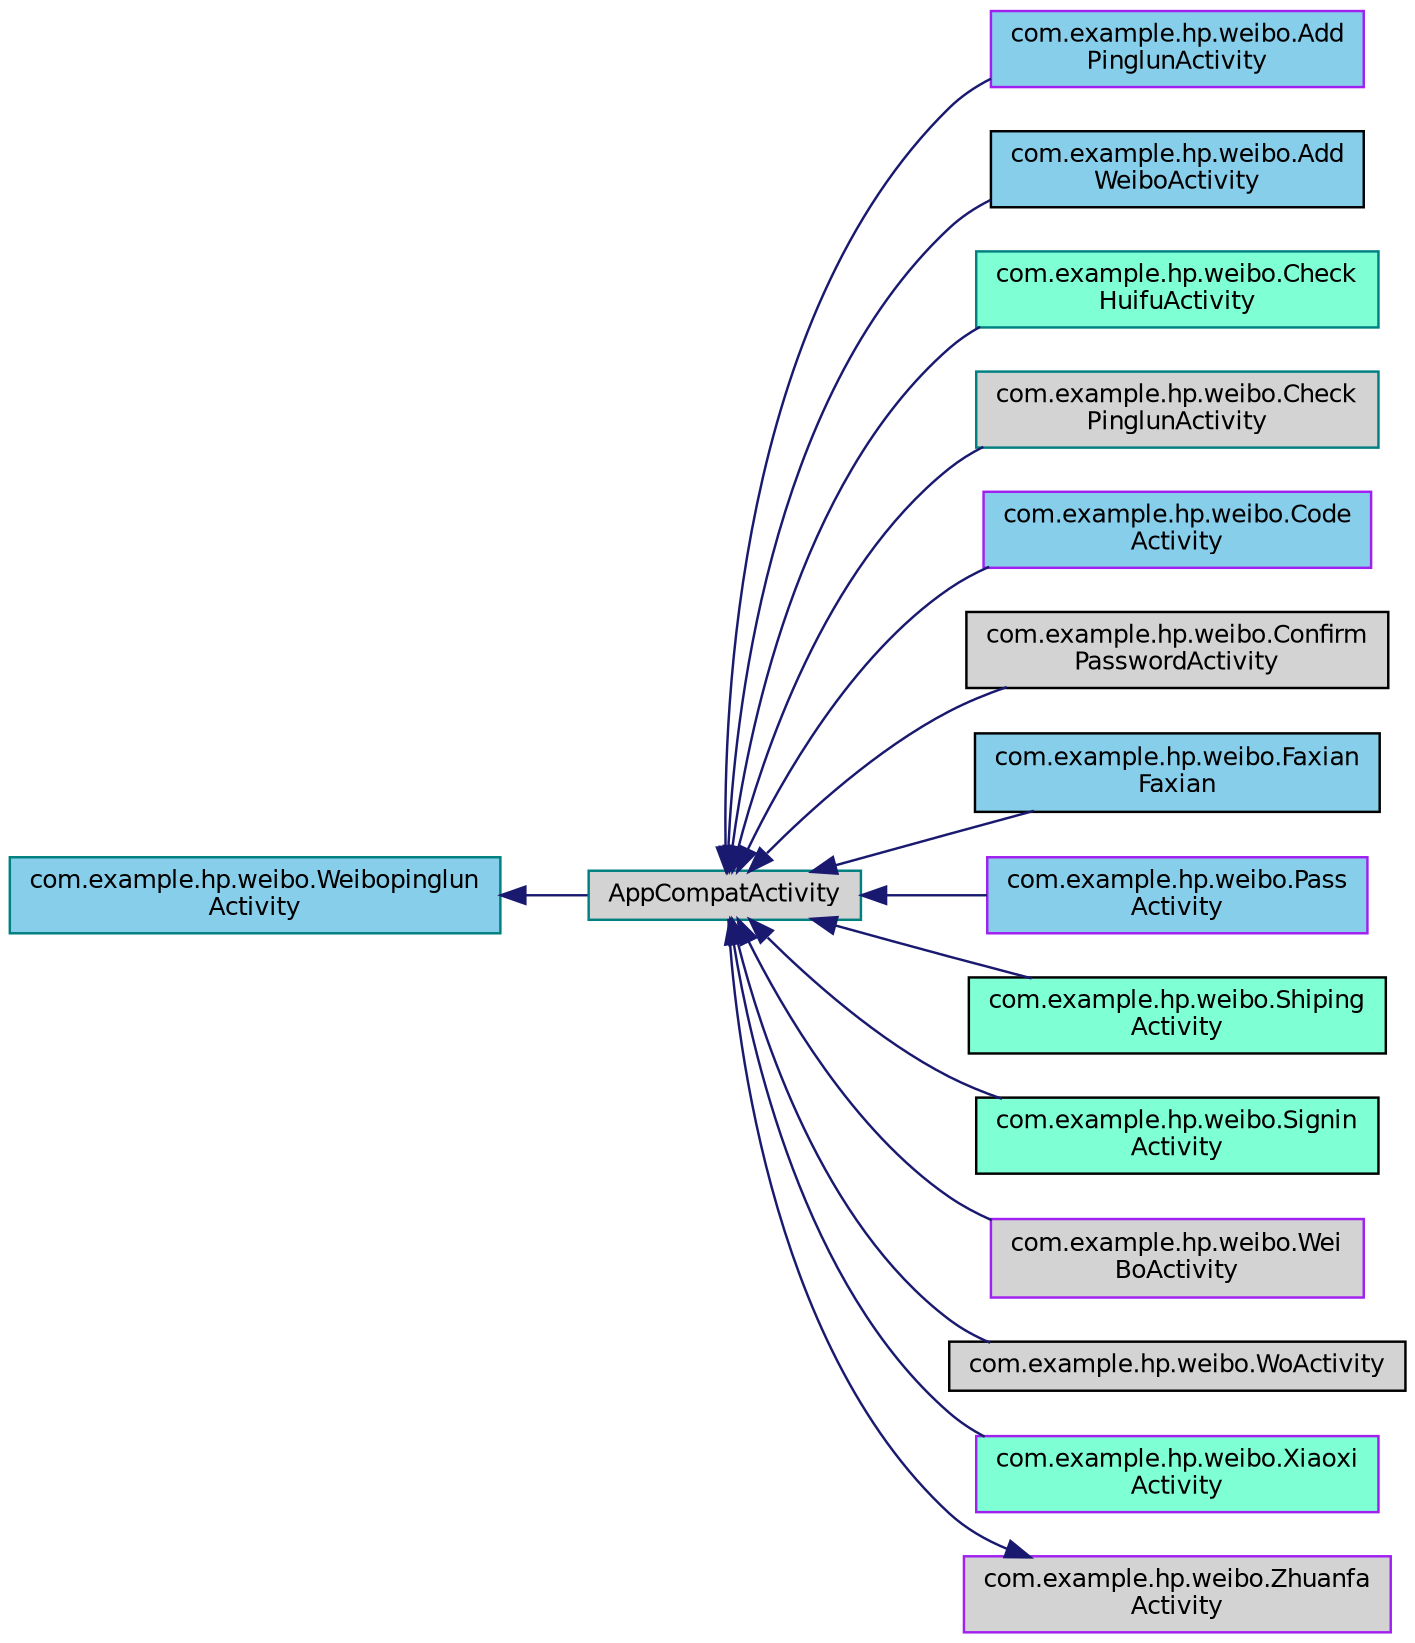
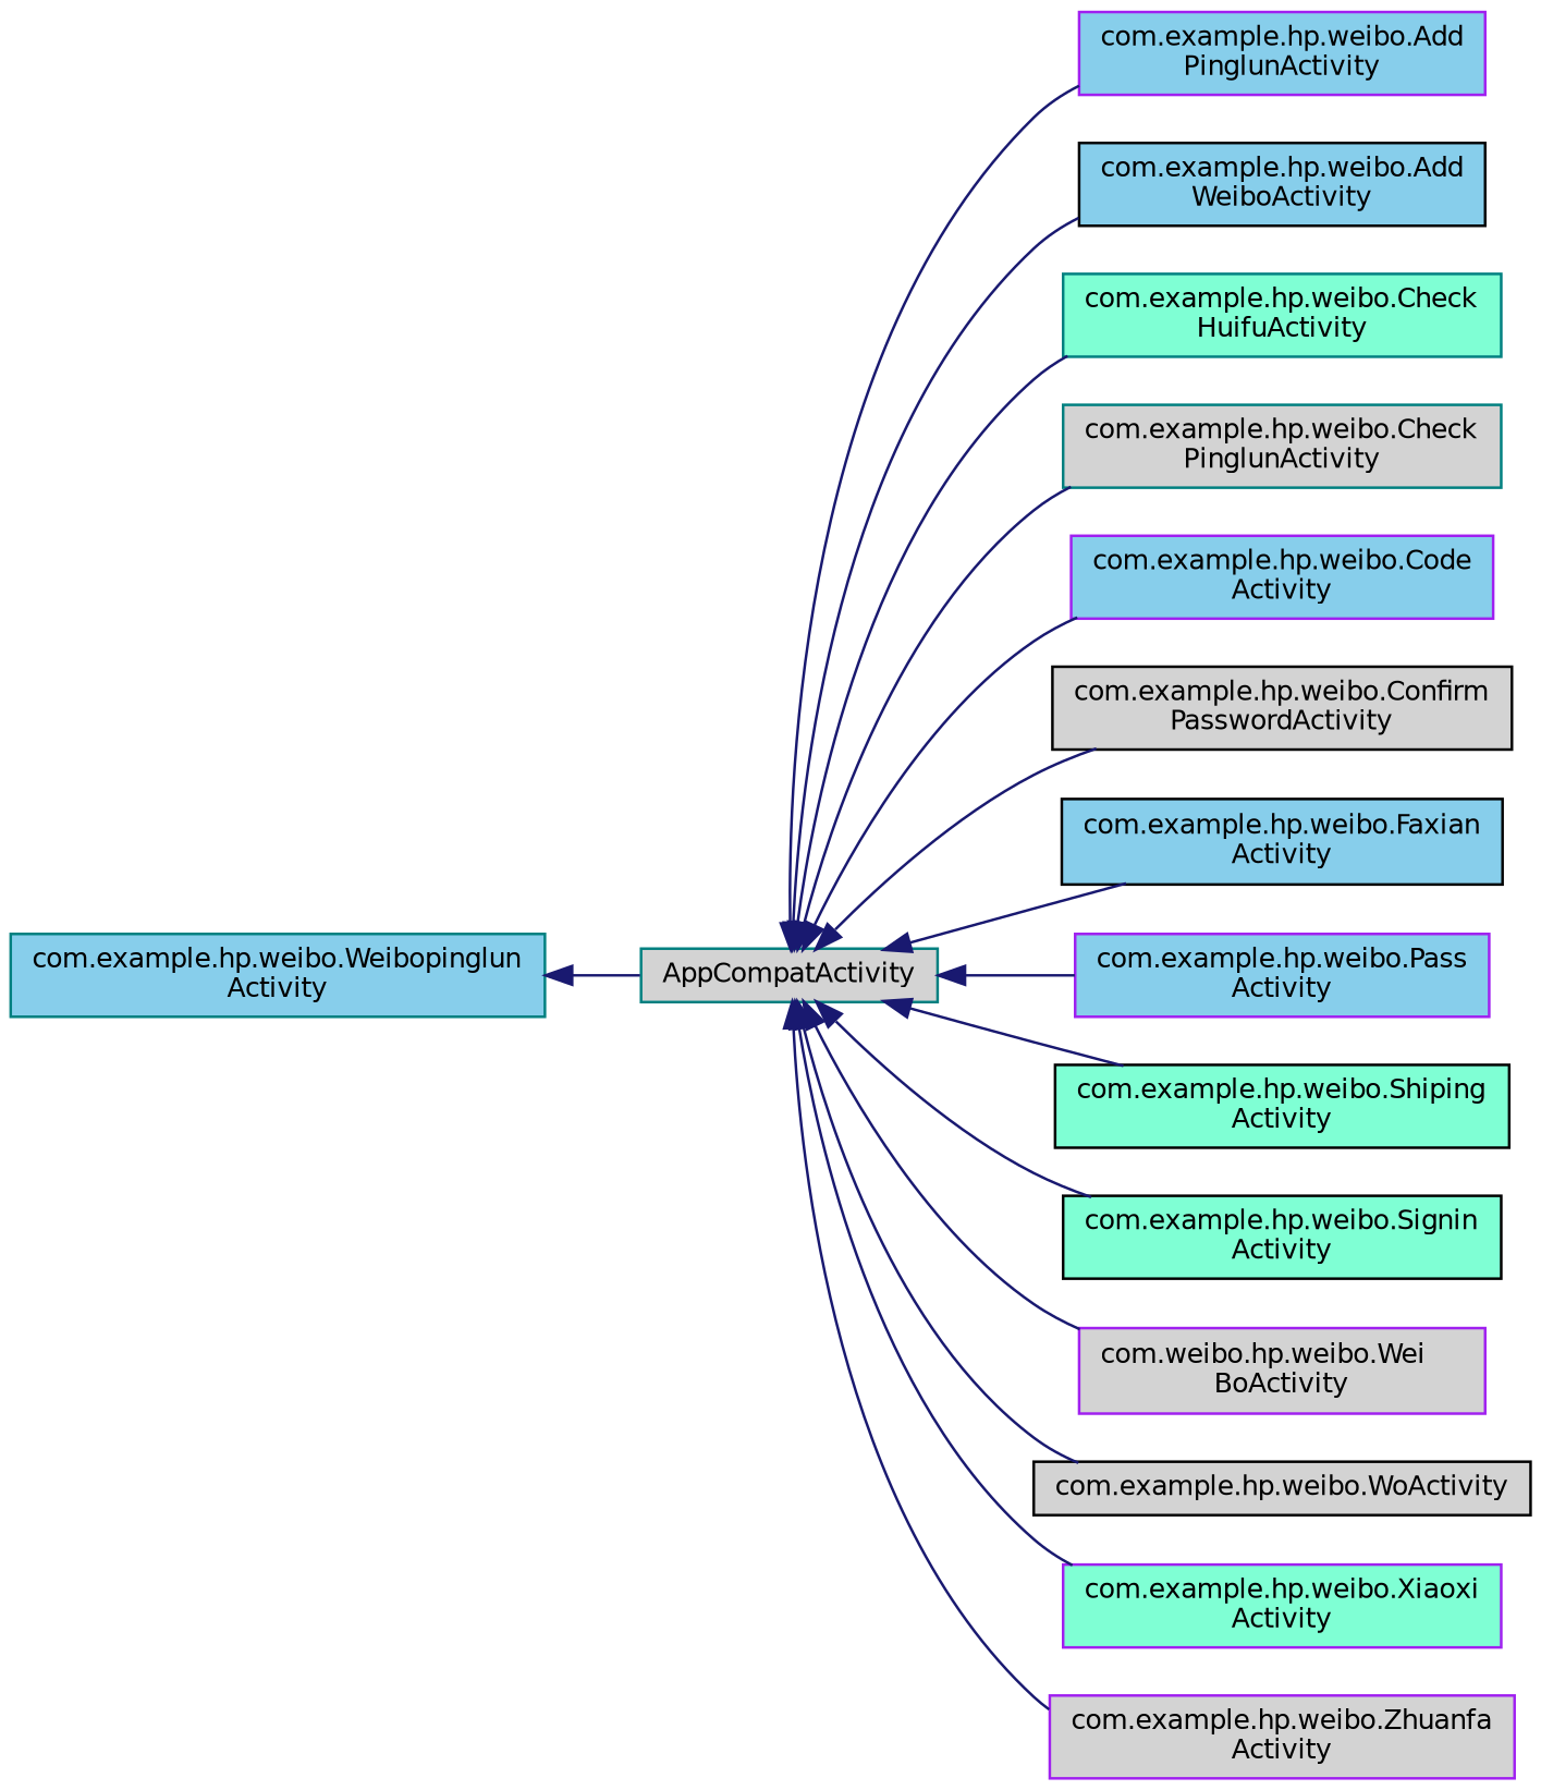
  digraph {
    rankdir=LR
    node [color=purple fillcolor=lightgrey fontname=Helvetica fontsize=10 shape=record style=filled]
    edge [color=midnightblue dir=back fontname=Helvetica fontsize=10 labelfontname=Helvetica labelfontsize=10 style=solid]
    n1 [color=teal height=0.2 label=AppCompatActivity width=0.4]
    n2 [fillcolor=skyblue height=0.2 label="com.example.hp.weibo.Add\lPinglunActivity" width=0.4]
    n3 [color=black fillcolor=skyblue height=0.2 label="com.example.hp.weibo.Add\lWeiboActivity" width=0.4]
    n4 [color=teal fillcolor=aquamarine height=0.2 label="com.example.hp.weibo.Check\lHuifuActivity" width=0.4]
    n5 [color=teal height=0.2 label="com.example.hp.weibo.Check\lPinglunActivity" width=0.4]
    n6 [fillcolor=skyblue height=0.2 label="com.example.hp.weibo.Code\lActivity" width=0.4]
    n7 [color=black height=0.2 label="com.example.hp.weibo.Confirm\lPasswordActivity" width=0.4]
-   n8 [color=black fillcolor=skyblue height=0.2 label="com.example.hp.weibo.Faxian\lFaxian" width=0.4]
+   n8 [color=black fillcolor=skyblue height=0.2 label="com.example.hp.weibo.Faxian\lActivity" width=0.4]
    n9 [fillcolor=skyblue height=0.2 label="com.example.hp.weibo.Pass\lActivity" width=0.4]
    n10 [color=black fillcolor=aquamarine height=0.2 label="com.example.hp.weibo.Shiping\lActivity" width=0.4]
    n11 [color=black fillcolor=aquamarine height=0.2 label="com.example.hp.weibo.Signin\lActivity" width=0.4]
-   n12 [height=0.2 label="com.example.hp.weibo.Wei\lBoActivity" width=0.4]
+   n12 [height=0.2 label="com.weibo.hp.weibo.Wei\lBoActivity" width=0.4]
    n13 [color=black height=0.2 label="com.example.hp.weibo.WoActivity" width=0.4]
    n14 [fillcolor=aquamarine height=0.2 label="com.example.hp.weibo.Xiaoxi\lActivity" width=0.4]
    n15 [height=0.2 label="com.example.hp.weibo.Zhuanfa\lActivity" width=0.4]
    n16 [color=teal fillcolor=skyblue height=0.2 label="com.example.hp.weibo.Weibopinglun\lActivity" width=0.4]
    n1 -> n2
    n1 -> n3
    n1 -> n4
    n1 -> n5
    n1 -> n6
    n1 -> n7
    n1 -> n8
    n1 -> n9
    n1 -> n10
    n1 -> n11
    n1 -> n12
    n1 -> n13
    n1 -> n14
-   n15 -> n1
+   n1 -> n15
    n16 -> n1
  }
